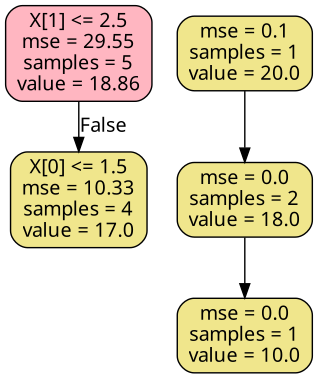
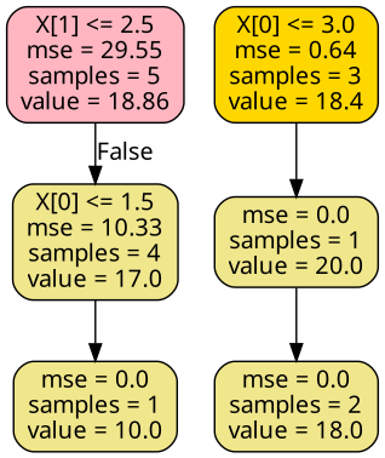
  digraph {
    fontname="Noto Sans"
    node [color=black fillcolor=khaki fontname="Noto Sans" shape=box style="filled, rounded"]
    edge [fontname="Noto Sans"]
    n1 [fillcolor=lightpink label="X[1] <= 2.5\nmse = 29.55\nsamples = 5\nvalue = 18.86"]
    n2 [label="X[0] <= 1.5\nmse = 10.33\nsamples = 4\nvalue = 17.0"]
    n3 [label="mse = 0.0\nsamples = 1\nvalue = 10.0"]
-   n5 [label="mse = 0.1\nsamples = 1\nvalue = 20.0"]
+   n4 [fillcolor=gold label="X[0] <= 3.0\nmse = 0.64\nsamples = 3\nvalue = 18.4"]
+   n5 [label="mse = 0.0\nsamples = 1\nvalue = 20.0"]
    n6 [label="mse = 0.0\nsamples = 2\nvalue = 18.0"]
    n1 -> n2 [headlabel=False labelangle=-45 labeldistance=2.5]
-   n6 -> n3
+   n2 -> n3
+   n4 -> n5
    n5 -> n6
  }
